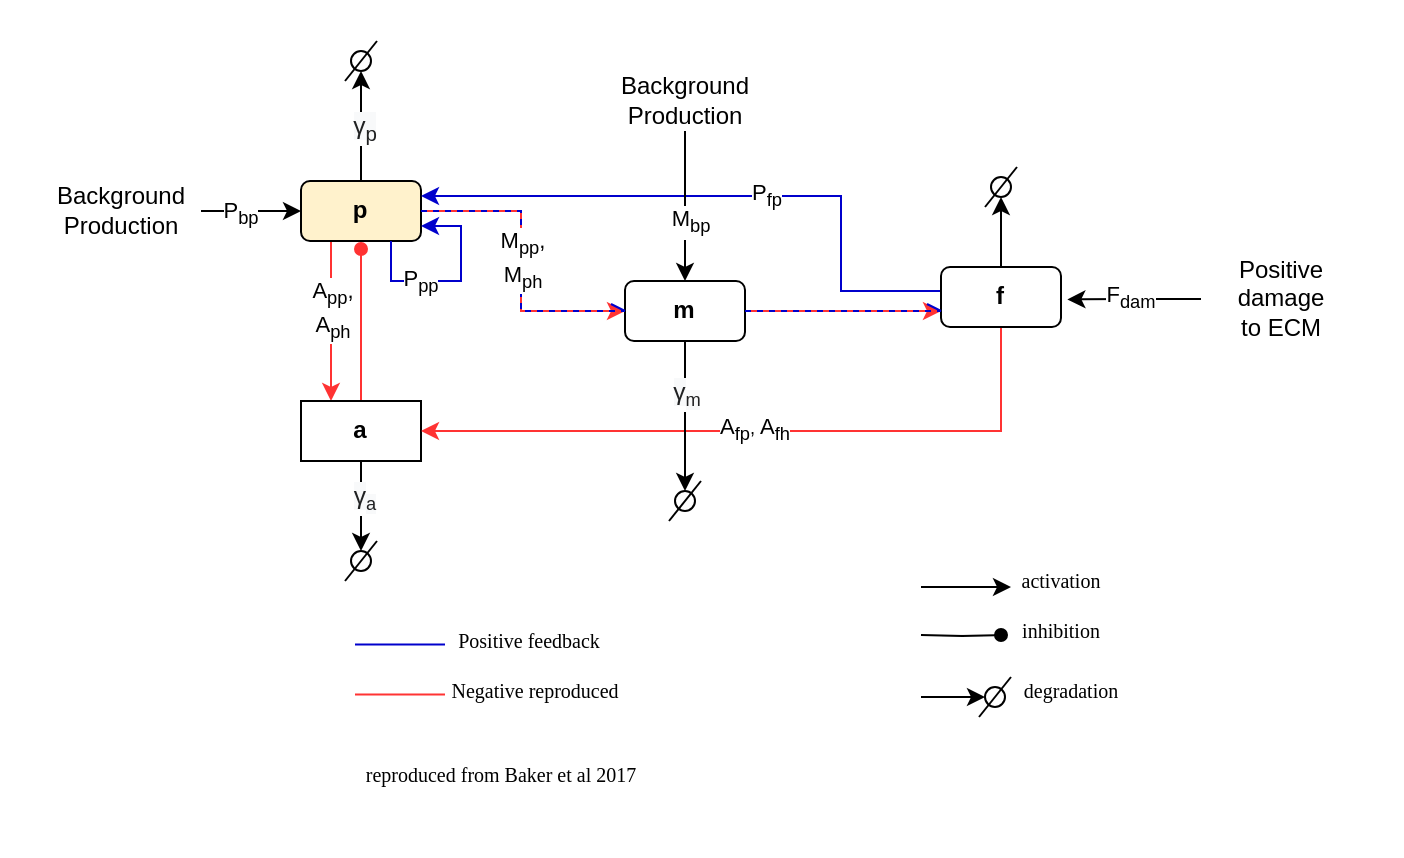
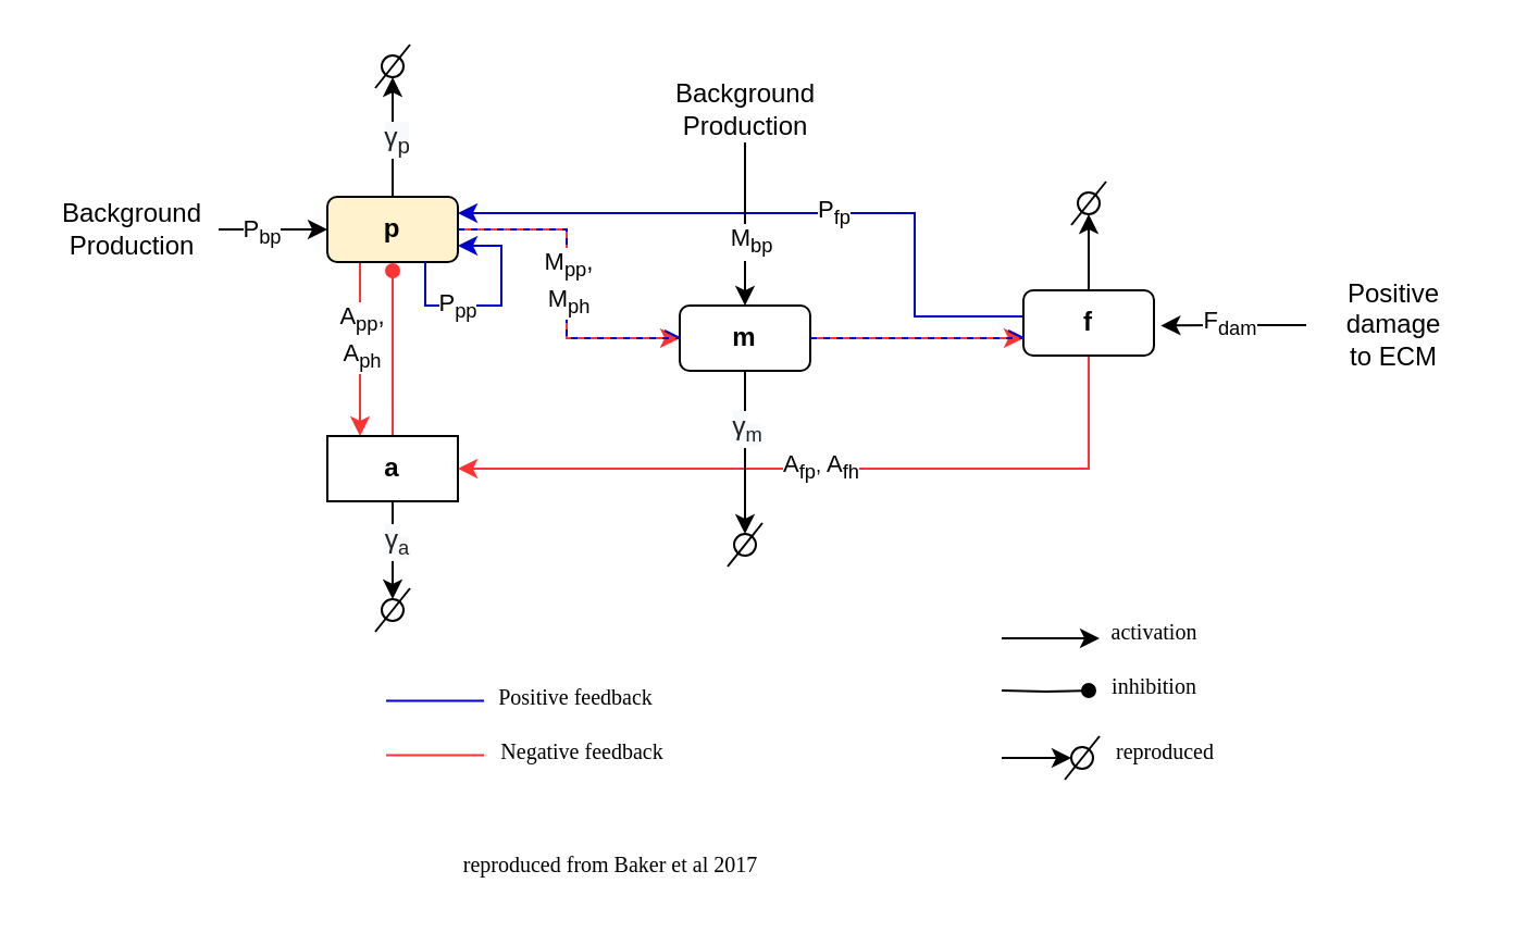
  <mxCell id="0" />
  <mxCell id="1" parent="0" />
  <mxCell id="2" style="edgeStyle=orthogonalEdgeStyle;rounded=0;orthogonalLoop=1;jettySize=auto;html=1;exitX=0.25;exitY=1;exitDx=0;exitDy=0;entryX=0.25;entryY=0;entryDx=0;entryDy=0;strokeColor=#FF3333;" edge="1" parent="1" source="6" target="10"><mxGeometry relative="1" as="geometry" /></mxCell>
  <mxCell id="3" value="A&lt;sub&gt;pp&lt;/sub&gt;,&lt;br&gt;A&lt;sub&gt;ph&lt;/sub&gt;" style="edgeLabel;html=1;align=center;verticalAlign=middle;resizable=0;points=[];" vertex="1" connectable="0" parent="2"><mxGeometry x="-0.142" relative="1" as="geometry"><mxPoint as="offset" /></mxGeometry></mxCell>
  <mxCell id="4" style="edgeStyle=orthogonalEdgeStyle;rounded=0;orthogonalLoop=1;jettySize=auto;html=1;exitX=0.5;exitY=0;exitDx=0;exitDy=0;entryX=0.5;entryY=1;entryDx=0;entryDy=0;endArrow=classic;endFill=1;" edge="1" parent="1" source="6" target="23"><mxGeometry relative="1" as="geometry" /></mxCell>
  <mxCell id="5" value="&lt;span style=&quot;color: rgb(32 , 33 , 34) ; font-family: sans-serif ; font-size: 12.32px ; text-align: left ; background-color: rgb(248 , 249 , 250)&quot;&gt;γ&lt;sub&gt;p&lt;/sub&gt;&lt;/span&gt;" style="edgeLabel;html=1;align=center;verticalAlign=middle;resizable=0;points=[];" vertex="1" connectable="0" parent="4"><mxGeometry x="-0.032" y="-1" relative="1" as="geometry"><mxPoint as="offset" /></mxGeometry></mxCell>
  <mxCell id="6" value="&lt;b&gt;p&lt;/b&gt;" style="rounded=1;whiteSpace=wrap;html=1;fillColor=#fff2cc;" vertex="1" parent="1"><mxGeometry x="150" y="90" width="60" height="30" as="geometry" /></mxCell>
  <mxCell id="7" style="edgeStyle=orthogonalEdgeStyle;rounded=0;orthogonalLoop=1;jettySize=auto;html=1;exitX=0.5;exitY=0;exitDx=0;exitDy=0;endArrow=oval;endFill=1;strokeColor=#FF3333;" edge="1" parent="1" source="10"><mxGeometry relative="1" as="geometry"><mxPoint x="180" y="194" as="sourcePoint" /><mxPoint x="180" y="124" as="targetPoint" /></mxGeometry></mxCell>
  <mxCell id="8" style="edgeStyle=orthogonalEdgeStyle;rounded=0;orthogonalLoop=1;jettySize=auto;html=1;exitX=0.5;exitY=1;exitDx=0;exitDy=0;endArrow=classic;endFill=1;entryX=0.5;entryY=0;entryDx=0;entryDy=0;" edge="1" parent="1" source="10" target="25"><mxGeometry relative="1" as="geometry"><mxPoint x="180" y="270" as="targetPoint" /></mxGeometry></mxCell>
  <mxCell id="9" value="&lt;span style=&quot;color: rgb(32 , 33 , 34) ; font-family: sans-serif ; font-size: 12.32px ; text-align: left ; background-color: rgb(248 , 249 , 250)&quot;&gt;γ&lt;/span&gt;&lt;sub style=&quot;color: rgb(32 , 33 , 34) ; font-family: sans-serif ; text-align: left ; background-color: rgb(248 , 249 , 250)&quot;&gt;a&lt;/sub&gt;" style="edgeLabel;html=1;align=center;verticalAlign=middle;resizable=0;points=[];" vertex="1" connectable="0" parent="8"><mxGeometry x="-0.215" y="1" relative="1" as="geometry"><mxPoint as="offset" /></mxGeometry></mxCell>
  <mxCell id="10" value="&lt;b&gt;a&lt;/b&gt;" style="whiteSpace=wrap;html=1;rounded=0;" vertex="1" parent="1"><mxGeometry x="150" y="200" width="60" height="30" as="geometry" /></mxCell>
  <mxCell id="11" style="edgeStyle=orthogonalEdgeStyle;rounded=0;orthogonalLoop=1;jettySize=auto;html=1;entryX=1;entryY=0.25;entryDx=0;entryDy=0;strokeColor=#0000CC;" edge="1" parent="1" source="16" target="6"><mxGeometry relative="1" as="geometry"><Array as="points"><mxPoint x="420" y="145" /><mxPoint x="420" y="98" /></Array></mxGeometry></mxCell>
  <mxCell id="12" value="P&lt;sub&gt;fp&lt;/sub&gt;" style="edgeLabel;html=1;align=center;verticalAlign=middle;resizable=0;points=[];" vertex="1" connectable="0" parent="11"><mxGeometry x="-0.125" relative="1" as="geometry"><mxPoint as="offset" /></mxGeometry></mxCell>
  <mxCell id="13" style="edgeStyle=orthogonalEdgeStyle;rounded=0;orthogonalLoop=1;jettySize=auto;html=1;exitX=0.5;exitY=1;exitDx=0;exitDy=0;entryX=1;entryY=0.5;entryDx=0;entryDy=0;endArrow=classic;endFill=1;strokeColor=#FF3333;" edge="1" parent="1" source="16" target="10"><mxGeometry relative="1" as="geometry" /></mxCell>
  <mxCell id="14" value="A&lt;sub&gt;fp&lt;/sub&gt;&lt;span style=&quot;font-size: 9.167px&quot;&gt;,&amp;nbsp;&lt;/span&gt;A&lt;sub&gt;fh&lt;/sub&gt;" style="edgeLabel;html=1;align=center;verticalAlign=middle;resizable=0;points=[];" vertex="1" connectable="0" parent="13"><mxGeometry x="0.031" y="-1" relative="1" as="geometry"><mxPoint as="offset" /></mxGeometry></mxCell>
  <mxCell id="15" style="edgeStyle=orthogonalEdgeStyle;rounded=0;orthogonalLoop=1;jettySize=auto;html=1;exitX=0.5;exitY=0;exitDx=0;exitDy=0;endArrow=classic;endFill=1;entryX=0.5;entryY=1;entryDx=0;entryDy=0;" edge="1" parent="1" source="16" target="20"><mxGeometry relative="1" as="geometry"><mxPoint x="530" y="103" as="targetPoint" /></mxGeometry></mxCell>
  <mxCell id="16" value="&lt;b&gt;f&lt;/b&gt;" style="rounded=1;whiteSpace=wrap;html=1;" vertex="1" parent="1"><mxGeometry x="470" y="133" width="60" height="30" as="geometry" /></mxCell>
  <mxCell id="17" style="edgeStyle=orthogonalEdgeStyle;rounded=0;orthogonalLoop=1;jettySize=auto;html=1;exitX=0.5;exitY=1;exitDx=0;exitDy=0;entryX=0.5;entryY=0;entryDx=0;entryDy=0;endArrow=classic;endFill=1;" edge="1" parent="1" source="19" target="27"><mxGeometry relative="1" as="geometry" /></mxCell>
  <mxCell id="18" value="&lt;span style=&quot;color: rgb(32 , 33 , 34) ; font-family: sans-serif ; font-size: 12.32px ; text-align: left ; background-color: rgb(248 , 249 , 250)&quot;&gt;γ&lt;/span&gt;&lt;sub style=&quot;color: rgb(32 , 33 , 34) ; font-family: sans-serif ; text-align: left ; background-color: rgb(248 , 249 , 250)&quot;&gt;m&lt;/sub&gt;" style="edgeLabel;html=1;align=center;verticalAlign=middle;resizable=0;points=[];" vertex="1" connectable="0" parent="17"><mxGeometry x="-0.3" relative="1" as="geometry"><mxPoint as="offset" /></mxGeometry></mxCell>
  <mxCell id="19" value="&lt;b&gt;m&lt;/b&gt;" style="rounded=1;whiteSpace=wrap;html=1;" vertex="1" parent="1"><mxGeometry x="312" y="140" width="60" height="30" as="geometry" /></mxCell>
  <mxCell id="20" value="" style="ellipse;whiteSpace=wrap;html=1;aspect=fixed;" vertex="1" parent="1"><mxGeometry x="495" y="88" width="10" height="10" as="geometry" /></mxCell>
  <mxCell id="21" value="" style="endArrow=none;html=1;" edge="1" parent="1"><mxGeometry width="50" height="50" relative="1" as="geometry"><mxPoint x="492" y="103" as="sourcePoint" /><mxPoint x="508" y="83" as="targetPoint" /></mxGeometry></mxCell>
- <mxCell id="22" value="&lt;div class=&quot;page&quot; title=&quot;Page 1&quot;&gt;&lt;div class=&quot;section&quot; style=&quot;background-color: rgb(255 , 255 , 255)&quot;&gt;&lt;div class=&quot;layoutArea&quot;&gt;&lt;div class=&quot;column&quot;&gt;&lt;p&gt;&lt;span style=&quot;font-family: &amp;#34;calibri&amp;#34;&quot;&gt;&lt;font style=&quot;font-size: 10px&quot;&gt;reproduced from Baker et al 2017&lt;/font&gt;&lt;/span&gt;&lt;/p&gt;&lt;/div&gt;&lt;/div&gt;&lt;/div&gt;&lt;/div&gt;" style="text;html=1;align=center;verticalAlign=middle;resizable=0;points=[];autosize=1;strokeColor=none;" vertex="1" parent="1"><mxGeometry x="175" y="367" width="150" height="40" as="geometry" /></mxCell>
+ <mxCell id="22" value="&lt;div class=&quot;page&quot; title=&quot;Page 1&quot;&gt;&lt;div class=&quot;section&quot; style=&quot;background-color: rgb(255 , 255 , 255)&quot;&gt;&lt;div class=&quot;layoutArea&quot;&gt;&lt;div class=&quot;column&quot;&gt;&lt;p&gt;&lt;span style=&quot;font-family: &amp;#34;calibri&amp;#34;&quot;&gt;&lt;font style=&quot;font-size: 10px&quot;&gt;reproduced from Baker et al 2017&lt;/font&gt;&lt;/span&gt;&lt;/p&gt;&lt;/div&gt;&lt;/div&gt;&lt;/div&gt;&lt;/div&gt;" style="text;html=1;align=center;verticalAlign=middle;resizable=0;points=[];autosize=1;strokeColor=none;" vertex="1" parent="1"><mxGeometry x="205" y="377" width="150" height="40" as="geometry" /></mxCell>
  <mxCell id="23" value="" style="ellipse;whiteSpace=wrap;html=1;aspect=fixed;" vertex="1" parent="1"><mxGeometry x="175" y="25" width="10" height="10" as="geometry" /></mxCell>
  <mxCell id="24" value="" style="endArrow=none;html=1;" edge="1" parent="1"><mxGeometry width="50" height="50" relative="1" as="geometry"><mxPoint x="172" y="40" as="sourcePoint" /><mxPoint x="188" y="20" as="targetPoint" /></mxGeometry></mxCell>
  <mxCell id="25" value="" style="ellipse;whiteSpace=wrap;html=1;aspect=fixed;" vertex="1" parent="1"><mxGeometry x="175" y="275" width="10" height="10" as="geometry" /></mxCell>
  <mxCell id="26" value="" style="endArrow=none;html=1;" edge="1" parent="1"><mxGeometry width="50" height="50" relative="1" as="geometry"><mxPoint x="172" y="290" as="sourcePoint" /><mxPoint x="188" y="270" as="targetPoint" /></mxGeometry></mxCell>
  <mxCell id="27" value="" style="ellipse;whiteSpace=wrap;html=1;aspect=fixed;" vertex="1" parent="1"><mxGeometry x="337" y="245" width="10" height="10" as="geometry" /></mxCell>
  <mxCell id="28" value="" style="endArrow=none;html=1;" edge="1" parent="1"><mxGeometry width="50" height="50" relative="1" as="geometry"><mxPoint x="334" y="260" as="sourcePoint" /><mxPoint x="350" y="240" as="targetPoint" /></mxGeometry></mxCell>
  <mxCell id="29" style="edgeStyle=orthogonalEdgeStyle;rounded=0;orthogonalLoop=1;jettySize=auto;html=1;entryX=1.053;entryY=0.54;entryDx=0;entryDy=0;entryPerimeter=0;endArrow=classic;endFill=1;" edge="1" parent="1" source="31" target="16"><mxGeometry relative="1" as="geometry" /></mxCell>
  <mxCell id="30" value="F&lt;sub&gt;dam&lt;/sub&gt;" style="edgeLabel;html=1;align=center;verticalAlign=middle;resizable=0;points=[];" vertex="1" connectable="0" parent="29"><mxGeometry x="0.045" y="-1" relative="1" as="geometry"><mxPoint x="-1" as="offset" /></mxGeometry></mxCell>
  <mxCell id="31" value="Positive &lt;br&gt;damage&lt;br&gt;to ECM" style="text;html=1;align=center;verticalAlign=middle;resizable=0;points=[];autosize=1;strokeColor=none;" vertex="1" parent="1"><mxGeometry x="600" y="124" width="80" height="50" as="geometry" /></mxCell>
  <mxCell id="32" style="edgeStyle=orthogonalEdgeStyle;rounded=0;orthogonalLoop=1;jettySize=auto;html=1;entryX=0;entryY=0.5;entryDx=0;entryDy=0;endArrow=classic;endFill=1;" edge="1" parent="1" source="34" target="6"><mxGeometry relative="1" as="geometry"><Array as="points"><mxPoint x="120" y="105" /><mxPoint x="120" y="105" /></Array></mxGeometry></mxCell>
  <mxCell id="33" value="P&lt;sub&gt;bp&lt;/sub&gt;" style="edgeLabel;html=1;align=center;verticalAlign=middle;resizable=0;points=[];" vertex="1" connectable="0" parent="32"><mxGeometry x="-0.236" y="-1" relative="1" as="geometry"><mxPoint as="offset" /></mxGeometry></mxCell>
  <mxCell id="34" value="Background&lt;br&gt;Production" style="text;html=1;align=center;verticalAlign=middle;resizable=0;points=[];autosize=1;strokeColor=none;" vertex="1" parent="1"><mxGeometry x="20" y="90" width="80" height="30" as="geometry" /></mxCell>
  <mxCell id="35" style="edgeStyle=orthogonalEdgeStyle;rounded=0;orthogonalLoop=1;jettySize=auto;html=1;entryX=0.5;entryY=0;entryDx=0;entryDy=0;endArrow=classic;endFill=1;" edge="1" parent="1" source="37" target="19"><mxGeometry relative="1" as="geometry" /></mxCell>
  <mxCell id="36" value="M&lt;sub&gt;bp&lt;/sub&gt;" style="edgeLabel;html=1;align=center;verticalAlign=middle;resizable=0;points=[];" vertex="1" connectable="0" parent="35"><mxGeometry x="-0.014" y="1" relative="1" as="geometry"><mxPoint x="1" y="8" as="offset" /></mxGeometry></mxCell>
  <mxCell id="37" value="Background&lt;br&gt;Production" style="text;html=1;align=center;verticalAlign=middle;resizable=0;points=[];autosize=1;strokeColor=none;" vertex="1" parent="1"><mxGeometry x="302" y="35" width="80" height="30" as="geometry" /></mxCell>
  <mxCell id="38" style="edgeStyle=orthogonalEdgeStyle;rounded=0;orthogonalLoop=1;jettySize=auto;html=1;exitX=0.75;exitY=1;exitDx=0;exitDy=0;entryX=1;entryY=0.75;entryDx=0;entryDy=0;endArrow=classic;endFill=1;strokeColor=#0000CC;" edge="1" parent="1" source="6" target="6"><mxGeometry relative="1" as="geometry"><Array as="points"><mxPoint x="195" y="140" /><mxPoint x="230" y="140" /><mxPoint x="230" y="113" /></Array></mxGeometry></mxCell>
  <mxCell id="39" value="P&lt;sub&gt;pp&lt;/sub&gt;" style="edgeLabel;html=1;align=center;verticalAlign=middle;resizable=0;points=[];" vertex="1" connectable="0" parent="38"><mxGeometry x="-0.093" y="-1" relative="1" as="geometry"><mxPoint x="-12" y="-1" as="offset" /></mxGeometry></mxCell>
  <mxCell id="40" value="&lt;div class=&quot;page&quot; title=&quot;Page 1&quot;&gt;&lt;div class=&quot;section&quot; style=&quot;background-color: rgb(255 , 255 , 255)&quot;&gt;&lt;div class=&quot;layoutArea&quot;&gt;&lt;div class=&quot;column&quot;&gt;&lt;p&gt;&lt;span style=&quot;font-family: &amp;#34;calibri&amp;#34;&quot;&gt;&lt;font style=&quot;font-size: 10px&quot;&gt;activation&lt;/font&gt;&lt;/span&gt;&lt;/p&gt;&lt;/div&gt;&lt;/div&gt;&lt;/div&gt;&lt;/div&gt;" style="text;html=1;align=center;verticalAlign=middle;resizable=0;points=[];autosize=1;strokeColor=none;" vertex="1" parent="1"><mxGeometry x="505" y="270" width="50" height="40" as="geometry" /></mxCell>
  <mxCell id="41" value="&lt;div class=&quot;page&quot; title=&quot;Page 1&quot;&gt;&lt;div class=&quot;section&quot; style=&quot;background-color: rgb(255 , 255 , 255)&quot;&gt;&lt;div class=&quot;layoutArea&quot;&gt;&lt;div class=&quot;column&quot;&gt;&lt;p&gt;&lt;span style=&quot;font-family: &amp;#34;calibri&amp;#34;&quot;&gt;&lt;font style=&quot;font-size: 10px&quot;&gt;inhibition&lt;/font&gt;&lt;/span&gt;&lt;/p&gt;&lt;/div&gt;&lt;/div&gt;&lt;/div&gt;&lt;/div&gt;" style="text;html=1;align=center;verticalAlign=middle;resizable=0;points=[];autosize=1;strokeColor=none;" vertex="1" parent="1"><mxGeometry x="505" y="295" width="50" height="40" as="geometry" /></mxCell>
- <mxCell id="42" value="&lt;div class=&quot;page&quot; title=&quot;Page 1&quot;&gt;&lt;div class=&quot;section&quot; style=&quot;background-color: rgb(255 , 255 , 255)&quot;&gt;&lt;div class=&quot;layoutArea&quot;&gt;&lt;div class=&quot;column&quot;&gt;&lt;p&gt;&lt;span style=&quot;font-family: &amp;#34;calibri&amp;#34;&quot;&gt;&lt;font style=&quot;font-size: 10px&quot;&gt;degradation&lt;/font&gt;&lt;/span&gt;&lt;/p&gt;&lt;/div&gt;&lt;/div&gt;&lt;/div&gt;&lt;/div&gt;" style="text;html=1;align=center;verticalAlign=middle;resizable=0;points=[];autosize=1;strokeColor=none;" vertex="1" parent="1"><mxGeometry x="505" y="325" width="60" height="40" as="geometry" /></mxCell>
+ <mxCell id="42" value="&lt;div class=&quot;page&quot; title=&quot;Page 1&quot;&gt;&lt;div class=&quot;section&quot; style=&quot;background-color: rgb(255 , 255 , 255)&quot;&gt;&lt;div class=&quot;layoutArea&quot;&gt;&lt;div class=&quot;column&quot;&gt;&lt;p&gt;&lt;span style=&quot;font-family: &amp;#34;calibri&amp;#34;&quot;&gt;&lt;font style=&quot;font-size: 10px&quot;&gt;reproduced&lt;/font&gt;&lt;/span&gt;&lt;/p&gt;&lt;/div&gt;&lt;/div&gt;&lt;/div&gt;&lt;/div&gt;" style="text;html=1;align=center;verticalAlign=middle;resizable=0;points=[];autosize=1;strokeColor=none;" vertex="1" parent="1"><mxGeometry x="505" y="325" width="60" height="40" as="geometry" /></mxCell>
  <mxCell id="43" value="&lt;div class=&quot;page&quot; title=&quot;Page 1&quot;&gt;&lt;div class=&quot;section&quot; style=&quot;background-color: rgb(255 , 255 , 255)&quot;&gt;&lt;div class=&quot;layoutArea&quot;&gt;&lt;div class=&quot;column&quot;&gt;&lt;p&gt;&lt;span style=&quot;font-family: &amp;#34;calibri&amp;#34;&quot;&gt;&lt;font style=&quot;font-size: 10px&quot;&gt;Positive feedback&lt;/font&gt;&lt;/span&gt;&lt;/p&gt;&lt;/div&gt;&lt;/div&gt;&lt;/div&gt;&lt;/div&gt;" style="text;html=1;align=center;verticalAlign=middle;resizable=0;points=[];autosize=1;strokeColor=none;" vertex="1" parent="1"><mxGeometry x="219" y="300" width="90" height="40" as="geometry" /></mxCell>
- <mxCell id="44" value="&lt;div class=&quot;page&quot; title=&quot;Page 1&quot;&gt;&lt;div class=&quot;section&quot; style=&quot;background-color: rgb(255 , 255 , 255)&quot;&gt;&lt;div class=&quot;layoutArea&quot;&gt;&lt;div class=&quot;column&quot;&gt;&lt;p&gt;&lt;span style=&quot;font-family: &amp;#34;calibri&amp;#34;&quot;&gt;&lt;font style=&quot;font-size: 10px&quot;&gt;Negative reproduced&lt;/font&gt;&lt;/span&gt;&lt;/p&gt;&lt;/div&gt;&lt;/div&gt;&lt;/div&gt;&lt;/div&gt;" style="text;html=1;align=center;verticalAlign=middle;resizable=0;points=[];autosize=1;strokeColor=none;" vertex="1" parent="1"><mxGeometry x="222" y="325" width="90" height="40" as="geometry" /></mxCell>
+ <mxCell id="44" value="&lt;div class=&quot;page&quot; title=&quot;Page 1&quot;&gt;&lt;div class=&quot;section&quot; style=&quot;background-color: rgb(255 , 255 , 255)&quot;&gt;&lt;div class=&quot;layoutArea&quot;&gt;&lt;div class=&quot;column&quot;&gt;&lt;p&gt;&lt;span style=&quot;font-family: &amp;#34;calibri&amp;#34;&quot;&gt;&lt;font style=&quot;font-size: 10px&quot;&gt;Negative feedback&lt;/font&gt;&lt;/span&gt;&lt;/p&gt;&lt;/div&gt;&lt;/div&gt;&lt;/div&gt;&lt;/div&gt;" style="text;html=1;align=center;verticalAlign=middle;resizable=0;points=[];autosize=1;strokeColor=none;" vertex="1" parent="1"><mxGeometry x="222" y="325" width="90" height="40" as="geometry" /></mxCell>
  <mxCell id="45" value="" style="ellipse;whiteSpace=wrap;html=1;aspect=fixed;" vertex="1" parent="1"><mxGeometry x="492" y="343" width="10" height="10" as="geometry" /></mxCell>
  <mxCell id="46" value="" style="endArrow=none;html=1;" edge="1" parent="1"><mxGeometry width="50" height="50" relative="1" as="geometry"><mxPoint x="489" y="358" as="sourcePoint" /><mxPoint x="505" y="338" as="targetPoint" /></mxGeometry></mxCell>
  <mxCell id="47" style="edgeStyle=orthogonalEdgeStyle;rounded=0;orthogonalLoop=1;jettySize=auto;html=1;entryX=0;entryY=0.5;entryDx=0;entryDy=0;endArrow=classic;endFill=1;" edge="1" parent="1" target="45"><mxGeometry relative="1" as="geometry"><mxPoint x="460" y="348" as="sourcePoint" /><mxPoint x="400" y="428" as="targetPoint" /></mxGeometry></mxCell>
  <mxCell id="48" style="edgeStyle=orthogonalEdgeStyle;rounded=0;orthogonalLoop=1;jettySize=auto;html=1;endArrow=oval;endFill=1;" edge="1" parent="1"><mxGeometry relative="1" as="geometry"><mxPoint x="460" y="317" as="sourcePoint" /><mxPoint x="500" y="317" as="targetPoint" /></mxGeometry></mxCell>
  <mxCell id="49" style="edgeStyle=orthogonalEdgeStyle;rounded=0;orthogonalLoop=1;jettySize=auto;html=1;endArrow=classic;endFill=1;" edge="1" parent="1"><mxGeometry relative="1" as="geometry"><mxPoint x="460" y="293" as="sourcePoint" /><mxPoint x="505" y="293" as="targetPoint" /><Array as="points"><mxPoint x="470" y="293" /><mxPoint x="470" y="293" /></Array></mxGeometry></mxCell>
  <mxCell id="50" style="edgeStyle=orthogonalEdgeStyle;rounded=0;orthogonalLoop=1;jettySize=auto;html=1;endArrow=none;endFill=0;strokeColor=#0000CC;" edge="1" parent="1"><mxGeometry relative="1" as="geometry"><mxPoint x="177" y="321.76" as="sourcePoint" /><mxPoint x="222" y="321.76" as="targetPoint" /><Array as="points"><mxPoint x="187" y="321.76" /><mxPoint x="187" y="321.76" /></Array></mxGeometry></mxCell>
  <mxCell id="51" style="edgeStyle=orthogonalEdgeStyle;rounded=0;orthogonalLoop=1;jettySize=auto;html=1;endArrow=none;endFill=0;strokeColor=#FF3333;" edge="1" parent="1"><mxGeometry relative="1" as="geometry"><mxPoint x="177" y="346.76" as="sourcePoint" /><mxPoint x="222" y="346.76" as="targetPoint" /><Array as="points"><mxPoint x="187" y="346.76" /><mxPoint x="187" y="346.76" /></Array></mxGeometry></mxCell>
  <mxCell id="52" style="rounded=0;orthogonalLoop=1;jettySize=auto;html=1;strokeColor=#FF3333;edgeStyle=orthogonalEdgeStyle;endArrow=classic;endFill=1;" edge="1" parent="1"><mxGeometry relative="1" as="geometry"><mxPoint x="372" y="155" as="sourcePoint" /><mxPoint x="470" y="155" as="targetPoint" /><Array as="points"><mxPoint x="372" y="155" /><mxPoint x="470" y="155" /></Array></mxGeometry></mxCell>
  <mxCell id="53" style="rounded=0;orthogonalLoop=1;jettySize=auto;html=1;edgeStyle=orthogonalEdgeStyle;endArrow=openAsync;endFill=0;strokeColor=#0000CC;exitX=1;exitY=0.5;exitDx=0;exitDy=0;dashed=1;" edge="1" parent="1" source="19"><mxGeometry relative="1" as="geometry"><mxPoint x="372" y="154.94" as="sourcePoint" /><mxPoint x="470" y="155" as="targetPoint" /><Array as="points"><mxPoint x="470" y="155" /></Array></mxGeometry></mxCell>
  <mxCell id="54" style="rounded=0;orthogonalLoop=1;jettySize=auto;html=1;strokeColor=#FF3333;edgeStyle=orthogonalEdgeStyle;endArrow=classic;endFill=1;entryX=0;entryY=0.5;entryDx=0;entryDy=0;" edge="1" parent="1" target="19"><mxGeometry relative="1" as="geometry"><mxPoint x="210" y="105" as="sourcePoint" /><mxPoint x="328" y="104.8" as="targetPoint" /><Array as="points"><mxPoint x="260" y="105" /><mxPoint x="260" y="155" /></Array></mxGeometry></mxCell>
  <mxCell id="55" style="rounded=0;orthogonalLoop=1;jettySize=auto;html=1;edgeStyle=orthogonalEdgeStyle;endArrow=openAsync;endFill=0;strokeColor=#0000CC;exitX=1;exitY=0.5;exitDx=0;exitDy=0;dashed=1;entryX=0;entryY=0.5;entryDx=0;entryDy=0;" edge="1" parent="1" source="6" target="19"><mxGeometry relative="1" as="geometry"><mxPoint x="230" y="104.8" as="sourcePoint" /><mxPoint x="328" y="130" as="targetPoint" /><Array as="points"><mxPoint x="260" y="105" /><mxPoint x="260" y="155" /></Array></mxGeometry></mxCell>
  <mxCell id="56" value="M&lt;sub&gt;pp&lt;/sub&gt;,&lt;br&gt;M&lt;sub&gt;ph&lt;/sub&gt;" style="edgeLabel;html=1;align=center;verticalAlign=middle;resizable=0;points=[];" vertex="1" connectable="0" parent="55"><mxGeometry x="-0.118" relative="1" as="geometry"><mxPoint y="7" as="offset" /></mxGeometry></mxCell>
